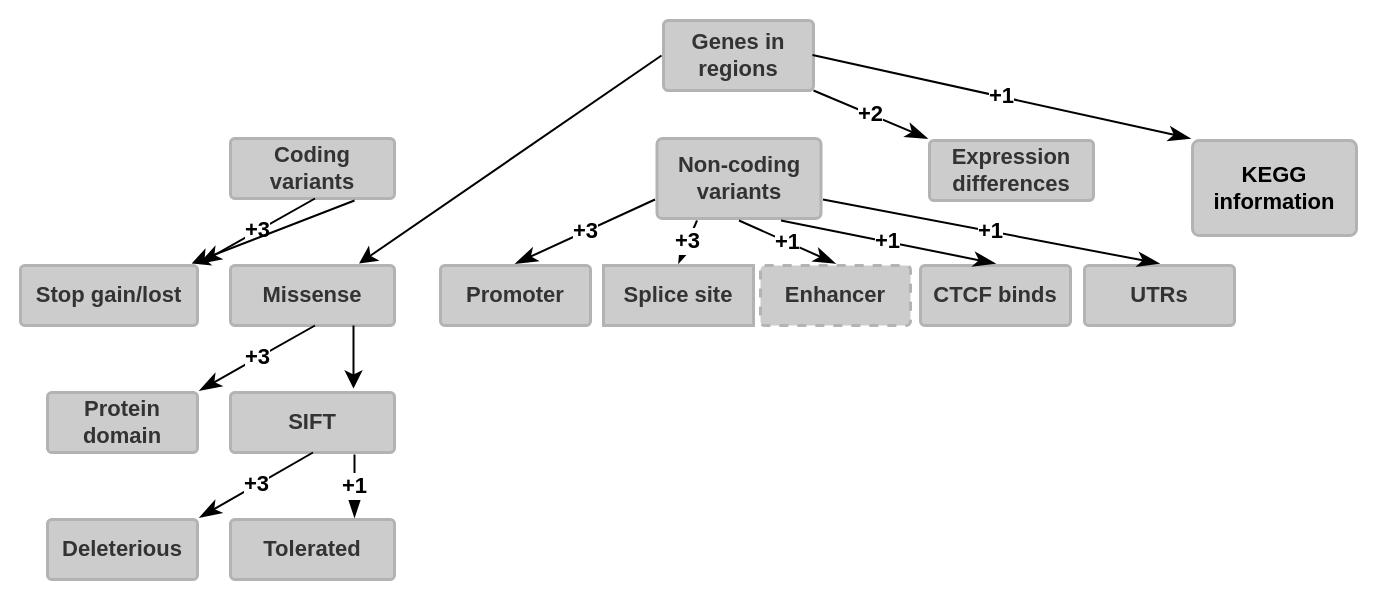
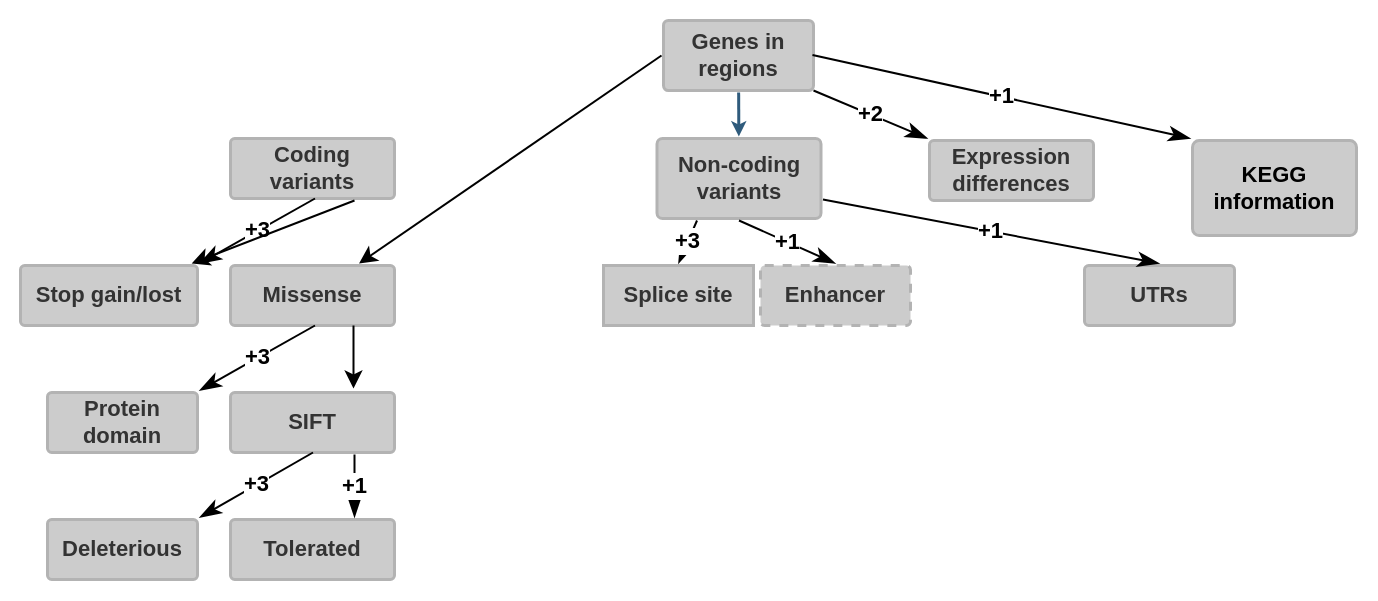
  <mxCell id="0" />
  <mxCell id="1" parent="0" />
+ <mxCell id="2" value="" style="edgeStyle=none;rounded=0;jumpStyle=none;html=1;shadow=0;labelBackgroundColor=none;startArrow=none;startFill=0;endArrow=classic;endFill=1;jettySize=auto;orthogonalLoop=1;strokeColor=#2F5B7C;strokeWidth=3;fontFamily=Helvetica;fontSize=16;fontColor=#23445D;spacing=5;" parent="1" source="3" target="6" edge="1"><mxGeometry relative="1" as="geometry" /></mxCell>
  <mxCell id="3" value="Genes in regions" style="rounded=1;whiteSpace=wrap;html=1;shadow=0;labelBackgroundColor=none;strokeWidth=3;fontFamily=Helvetica;fontSize=22;fontColor=#333333;align=center;fontStyle=1;spacing=5;arcSize=7;perimeterSpacing=2;strokeColor=#B3B3B3;fillColor=#CCCCCC;" parent="1" vertex="1"><mxGeometry x="663" y="20" width="150" height="70" as="geometry" /></mxCell>
  <mxCell id="4" value="Coding variants" style="rounded=1;whiteSpace=wrap;html=1;shadow=0;labelBackgroundColor=none;strokeWidth=3;fontFamily=Helvetica;fontSize=22;align=center;spacing=5;fontStyle=1;arcSize=7;perimeterSpacing=2;fontColor=#333333;strokeColor=#B3B3B3;fillColor=#CCCCCC;" parent="1" vertex="1"><mxGeometry x="230" y="138" width="164" height="60" as="geometry" /></mxCell>
  <mxCell id="5" value="&lt;b style=&quot;font-size: 22px&quot;&gt;Protein domain&lt;/b&gt;" style="rounded=1;whiteSpace=wrap;html=1;shadow=0;labelBackgroundColor=none;strokeWidth=3;fontFamily=Helvetica;fontSize=22;fontColor=#333333;align=center;spacing=5;arcSize=7;perimeterSpacing=2;strokeColor=#B3B3B3;fillColor=#CCCCCC;" parent="1" vertex="1"><mxGeometry x="47" y="392" width="150" height="60" as="geometry" /></mxCell>
  <mxCell id="6" value="Non-coding variants" style="rounded=1;whiteSpace=wrap;html=1;shadow=0;labelBackgroundColor=none;strokeWidth=3;fontFamily=Helvetica;fontSize=22;fontColor=#333333;align=center;spacing=5;fontStyle=1;arcSize=7;perimeterSpacing=2;strokeColor=#B3B3B3;fillColor=#CCCCCC;" parent="1" vertex="1"><mxGeometry x="656.5" y="138" width="164" height="80" as="geometry" /></mxCell>
  <mxCell id="7" value="&lt;b style=&quot;font-size: 22px;&quot;&gt;Expression differences&lt;/b&gt;" style="rounded=1;whiteSpace=wrap;html=1;shadow=0;labelBackgroundColor=none;strokeWidth=3;fontFamily=Helvetica;fontSize=22;fontColor=#333333;align=center;spacing=5;arcSize=7;perimeterSpacing=2;strokeColor=#B3B3B3;fillColor=#CCCCCC;" parent="1" vertex="1"><mxGeometry x="929" y="140" width="164" height="60" as="geometry" /></mxCell>
- <mxCell id="8" value="&lt;b style=&quot;font-size: 22px;&quot;&gt;Promoter&lt;/b&gt;" style="rounded=1;whiteSpace=wrap;html=1;shadow=0;labelBackgroundColor=none;strokeWidth=3;fontFamily=Helvetica;fontSize=22;fontColor=#333333;align=center;spacing=5;arcSize=7;perimeterSpacing=2;strokeColor=#B3B3B3;fillColor=#CCCCCC;" parent="1" vertex="1"><mxGeometry x="440" y="265" width="150" height="60" as="geometry" /></mxCell>
  <mxCell id="9" value="&lt;b style=&quot;font-size: 22px;&quot;&gt;KEGG information&lt;/b&gt;" style="rounded=1;whiteSpace=wrap;html=1;shadow=0;labelBackgroundColor=none;strokeWidth=3;fontFamily=Helvetica;fontSize=22;align=center;spacing=5;arcSize=7;perimeterSpacing=2;fillColor=#CCCCCC;strokeColor=#B3B3B3;" parent="1" vertex="1"><mxGeometry x="1192" y="140" width="164" height="95" as="geometry" /></mxCell>
  <mxCell id="10" value="&lt;b style=&quot;text-align: left&quot;&gt;Splice site&lt;/b&gt;" style="whiteSpace=wrap;html=1;shadow=0;labelBackgroundColor=none;strokeWidth=3;fontFamily=Helvetica;fontSize=22;fontColor=#333333;align=center;spacing=5;arcSize=7;perimeterSpacing=2;strokeColor=#B3B3B3;fillColor=#CCCCCC;rounded=0;" parent="1" vertex="1"><mxGeometry x="603" y="265" width="150" height="60" as="geometry" /></mxCell>
  <mxCell id="11" value="&lt;b style=&quot;font-size: 22px;&quot;&gt;SIFT&lt;/b&gt;" style="rounded=1;whiteSpace=wrap;html=1;shadow=0;labelBackgroundColor=none;strokeWidth=3;fontFamily=Helvetica;fontSize=22;fontColor=#333333;align=center;spacing=5;arcSize=7;perimeterSpacing=2;strokeColor=#B3B3B3;fillColor=#CCCCCC;" parent="1" vertex="1"><mxGeometry x="230" y="392" width="164" height="60" as="geometry" /></mxCell>
  <mxCell id="12" value="&lt;b style=&quot;font-size: 22px;&quot;&gt;Enhancer&lt;/b&gt;" style="rounded=1;whiteSpace=wrap;html=1;shadow=0;labelBackgroundColor=none;strokeWidth=3;fontFamily=Helvetica;fontSize=22;fontColor=#333333;align=center;spacing=5;arcSize=7;perimeterSpacing=2;strokeColor=#B3B3B3;fillColor=#CCCCCC;dashed=1;" parent="1" vertex="1"><mxGeometry x="760" y="265" width="150" height="60" as="geometry" /></mxCell>
- <mxCell id="13" value="&lt;b style=&quot;font-size: 22px;&quot;&gt;CTCF binds&lt;/b&gt;" style="rounded=1;whiteSpace=wrap;html=1;shadow=0;labelBackgroundColor=none;strokeWidth=3;fontFamily=Helvetica;fontSize=22;fontColor=#333333;align=center;spacing=5;arcSize=7;perimeterSpacing=2;strokeColor=#B3B3B3;fillColor=#CCCCCC;" parent="1" vertex="1"><mxGeometry x="920" y="265" width="150" height="60" as="geometry" /></mxCell>
  <mxCell id="14" value="&lt;b style=&quot;font-size: 22px;&quot;&gt;Deleterious&lt;/b&gt;" style="rounded=1;whiteSpace=wrap;html=1;shadow=0;labelBackgroundColor=none;strokeWidth=3;fontFamily=Helvetica;fontSize=22;fontColor=#333333;align=center;spacing=5;arcSize=7;perimeterSpacing=2;strokeColor=#B3B3B3;fillColor=#CCCCCC;" parent="1" vertex="1"><mxGeometry x="47" y="519" width="150" height="60" as="geometry" /></mxCell>
  <mxCell id="15" value="&lt;b style=&quot;font-size: 22px;&quot;&gt;Tolerated&lt;/b&gt;" style="rounded=1;whiteSpace=wrap;html=1;shadow=0;labelBackgroundColor=none;strokeWidth=3;fontFamily=Helvetica;fontSize=22;fontColor=#333333;align=center;spacing=5;arcSize=7;perimeterSpacing=2;strokeColor=#B3B3B3;fillColor=#CCCCCC;" parent="1" vertex="1"><mxGeometry x="230" y="519" width="164" height="60" as="geometry" /></mxCell>
  <mxCell id="16" value="&lt;span style=&quot;text-align: left ; font-size: 22px&quot;&gt;&lt;b style=&quot;font-size: 22px&quot;&gt;&lt;font style=&quot;font-size: 22px&quot;&gt;UTRs&lt;/font&gt;&lt;/b&gt;&lt;/span&gt;" style="rounded=1;whiteSpace=wrap;html=1;shadow=0;labelBackgroundColor=none;strokeWidth=3;fontFamily=Helvetica;fontSize=22;fontColor=#333333;align=center;spacing=5;arcSize=7;perimeterSpacing=2;strokeColor=#B3B3B3;fillColor=#CCCCCC;" parent="1" vertex="1"><mxGeometry x="1084" y="265" width="150" height="60" as="geometry" /></mxCell>
  <mxCell id="17" value="&lt;b style=&quot;font-size: 22px&quot;&gt;Stop gain/lost&lt;/b&gt;" style="rounded=1;whiteSpace=wrap;html=1;shadow=0;labelBackgroundColor=none;strokeWidth=3;fontFamily=Helvetica;fontSize=22;fontColor=#333333;align=center;spacing=5;arcSize=7;perimeterSpacing=2;strokeColor=#B3B3B3;fillColor=#CCCCCC;" parent="1" vertex="1"><mxGeometry x="20" y="265" width="177" height="60" as="geometry" /></mxCell>
  <mxCell id="18" value="&lt;b style=&quot;font-size: 22px&quot;&gt;Missense&lt;/b&gt;" style="rounded=1;whiteSpace=wrap;html=1;shadow=0;labelBackgroundColor=none;strokeWidth=3;fontFamily=Helvetica;fontSize=22;fontColor=#333333;align=center;spacing=5;arcSize=7;perimeterSpacing=2;strokeColor=#B3B3B3;fillColor=#CCCCCC;" parent="1" vertex="1"><mxGeometry x="230" y="265" width="164" height="60" as="geometry" /></mxCell>
  <mxCell id="19" value="&lt;b style=&quot;font-size: 22px;&quot;&gt;&lt;font style=&quot;font-size: 22px;&quot;&gt;+1&lt;/font&gt;&lt;/b&gt;" style="endArrow=classicThin;endSize=16;endFill=1;html=1;entryX=0;entryY=0;entryDx=0;entryDy=0;curved=1;strokeWidth=2;fontSize=22;" parent="1" target="9" edge="1"><mxGeometry width="160" relative="1" as="geometry"><mxPoint x="812" y="54.41" as="sourcePoint" /><mxPoint x="972" y="54.41" as="targetPoint" /></mxGeometry></mxCell>
  <mxCell id="20" value="&lt;b style=&quot;font-size: 22px;&quot;&gt;&lt;font style=&quot;font-size: 22px;&quot;&gt;+2&lt;/font&gt;&lt;/b&gt;" style="endArrow=classicThin;endSize=16;endFill=1;html=1;curved=1;strokeWidth=2;entryX=0;entryY=0;entryDx=0;entryDy=0;fontSize=22;" parent="1" target="7" edge="1"><mxGeometry width="160" relative="1" as="geometry"><mxPoint x="813" y="90" as="sourcePoint" /><mxPoint x="1075" y="148" as="targetPoint" /></mxGeometry></mxCell>
- <mxCell id="21" value="&lt;b style=&quot;font-size: 22px;&quot;&gt;&lt;font style=&quot;font-size: 22px;&quot;&gt;+3&lt;/font&gt;&lt;/b&gt;" style="endArrow=classicThin;endSize=16;endFill=1;html=1;curved=1;strokeWidth=2;entryX=0.5;entryY=0;entryDx=0;entryDy=0;exitX=0;exitY=0.75;exitDx=0;exitDy=0;fontSize=22;" parent="1" source="6" target="8" edge="1"><mxGeometry width="160" relative="1" as="geometry"><mxPoint x="656.5" y="195" as="sourcePoint" /><mxPoint x="543.5" y="286" as="targetPoint" /></mxGeometry></mxCell>
  <mxCell id="22" value="&lt;b style=&quot;font-size: 22px&quot;&gt;&lt;font style=&quot;font-size: 22px&quot;&gt;+3&lt;/font&gt;&lt;/b&gt;" style="endArrow=classicThin;endSize=16;endFill=1;html=1;curved=1;strokeWidth=2;entryX=0.5;entryY=0;entryDx=0;entryDy=0;exitX=0.25;exitY=1;exitDx=0;exitDy=0;fontSize=22;" parent="1" source="6" target="10" edge="1"><mxGeometry width="160" relative="1" as="geometry"><mxPoint x="705.5" y="197" as="sourcePoint" /><mxPoint x="564" y="265" as="targetPoint" /></mxGeometry></mxCell>
  <mxCell id="23" value="&lt;b style=&quot;font-size: 22px;&quot;&gt;&lt;font style=&quot;font-size: 22px;&quot;&gt;+1&lt;/font&gt;&lt;/b&gt;" style="endArrow=classicThin;endSize=16;endFill=1;html=1;curved=1;strokeWidth=2;entryX=0.5;entryY=0;entryDx=0;entryDy=0;exitX=0.5;exitY=1;exitDx=0;exitDy=0;fontSize=22;" parent="1" source="6" target="12" edge="1"><mxGeometry width="160" relative="1" as="geometry"><mxPoint x="751.75" y="198" as="sourcePoint" /><mxPoint x="724.25" y="264" as="targetPoint" /></mxGeometry></mxCell>
- <mxCell id="24" value="&lt;b style=&quot;font-size: 22px;&quot;&gt;&lt;font style=&quot;font-size: 22px;&quot;&gt;+1&lt;/font&gt;&lt;/b&gt;" style="endArrow=classicThin;endSize=16;endFill=1;html=1;curved=1;strokeWidth=2;entryX=0.5;entryY=0;entryDx=0;entryDy=0;exitX=0.75;exitY=1;exitDx=0;exitDy=0;fontSize=22;" parent="1" source="6" target="13" edge="1"><mxGeometry width="160" relative="1" as="geometry"><mxPoint x="791" y="198" as="sourcePoint" /><mxPoint x="874.25" y="263" as="targetPoint" /></mxGeometry></mxCell>
  <mxCell id="25" value="&lt;b style=&quot;font-size: 22px&quot;&gt;&lt;font style=&quot;font-size: 22px&quot;&gt;+1&lt;/font&gt;&lt;/b&gt;" style="endArrow=classicThin;endSize=16;endFill=1;html=1;curved=1;strokeWidth=2;entryX=0.5;entryY=0;entryDx=0;entryDy=0;exitX=1;exitY=0.75;exitDx=0;exitDy=0;fontSize=22;" parent="1" source="6" target="16" edge="1"><mxGeometry width="160" relative="1" as="geometry"><mxPoint x="820.5" y="198" as="sourcePoint" /><mxPoint x="679" y="266" as="targetPoint" /></mxGeometry></mxCell>
  <mxCell id="26" value="&lt;b style=&quot;font-size: 22px;&quot;&gt;&lt;font style=&quot;font-size: 22px;&quot;&gt;+3&lt;/font&gt;&lt;/b&gt;" style="endArrow=classicThin;endSize=16;endFill=1;html=1;curved=1;strokeWidth=2;entryX=1;entryY=0;entryDx=0;entryDy=0;fontSize=22;" parent="1" target="17" edge="1"><mxGeometry width="160" relative="1" as="geometry"><mxPoint x="314.5" y="198" as="sourcePoint" /><mxPoint x="173" y="266" as="targetPoint" /></mxGeometry></mxCell>
  <mxCell id="27" value="&lt;b style=&quot;font-size: 22px;&quot;&gt;&lt;font style=&quot;font-size: 22px;&quot;&gt;+3&lt;/font&gt;&lt;/b&gt;" style="endArrow=classicThin;endSize=16;endFill=1;html=1;curved=1;strokeWidth=2;entryX=1;entryY=0;entryDx=0;entryDy=0;fontSize=22;" parent="1" target="5" edge="1"><mxGeometry width="160" relative="1" as="geometry"><mxPoint x="314.5" y="325" as="sourcePoint" /><mxPoint x="199" y="390" as="targetPoint" /></mxGeometry></mxCell>
  <mxCell id="28" value="&lt;b style=&quot;font-size: 22px;&quot;&gt;&lt;font style=&quot;font-size: 22px;&quot;&gt;+3&lt;/font&gt;&lt;/b&gt;" style="endArrow=classicThin;endSize=16;endFill=1;html=1;curved=1;strokeWidth=2;entryX=1;entryY=0;entryDx=0;entryDy=0;fontSize=22;" parent="1" target="14" edge="1"><mxGeometry width="160" relative="1" as="geometry"><mxPoint x="312.5" y="452" as="sourcePoint" /><mxPoint x="197" y="517" as="targetPoint" /></mxGeometry></mxCell>
  <mxCell id="29" value="&lt;b style=&quot;font-size: 22px&quot;&gt;&lt;font style=&quot;font-size: 22px&quot;&gt;+1&lt;/font&gt;&lt;/b&gt;" style="endArrow=classicThin;endSize=16;endFill=1;html=1;curved=1;strokeWidth=2;entryX=0.75;entryY=0;entryDx=0;entryDy=0;exitX=0.75;exitY=1;exitDx=0;exitDy=0;fontSize=22;" parent="1" source="11" target="15" edge="1"><mxGeometry width="160" relative="1" as="geometry"><mxPoint x="340.5" y="461" as="sourcePoint" /><mxPoint x="225" y="526" as="targetPoint" /></mxGeometry></mxCell>
  <mxCell id="30" value="" style="endArrow=classic;endFill=1;endSize=12;html=1;strokeWidth=2;exitX=0.75;exitY=1;exitDx=0;exitDy=0;" parent="1" source="4" target="17" edge="1"><mxGeometry width="160" relative="1" as="geometry"><mxPoint x="356" y="198" as="sourcePoint" /><mxPoint x="356" y="260" as="targetPoint" /></mxGeometry></mxCell>
  <mxCell id="31" value="" style="endArrow=classic;endFill=1;endSize=12;html=1;strokeWidth=2;entryX=0.75;entryY=0;entryDx=0;entryDy=0;exitX=0.75;exitY=1;exitDx=0;exitDy=0;" parent="1" edge="1"><mxGeometry width="160" relative="1" as="geometry"><mxPoint x="353" y="325" as="sourcePoint" /><mxPoint x="353" y="388" as="targetPoint" /></mxGeometry></mxCell>
  <mxCell id="32" value="" style="endArrow=classic;endFill=1;endSize=12;html=1;strokeWidth=2;exitX=0;exitY=0.5;exitDx=0;exitDy=0;" parent="1" source="3" target="18" edge="1"><mxGeometry width="160" relative="1" as="geometry"><mxPoint x="663" y="55" as="sourcePoint" /><mxPoint x="663" y="118" as="targetPoint" /></mxGeometry></mxCell>
